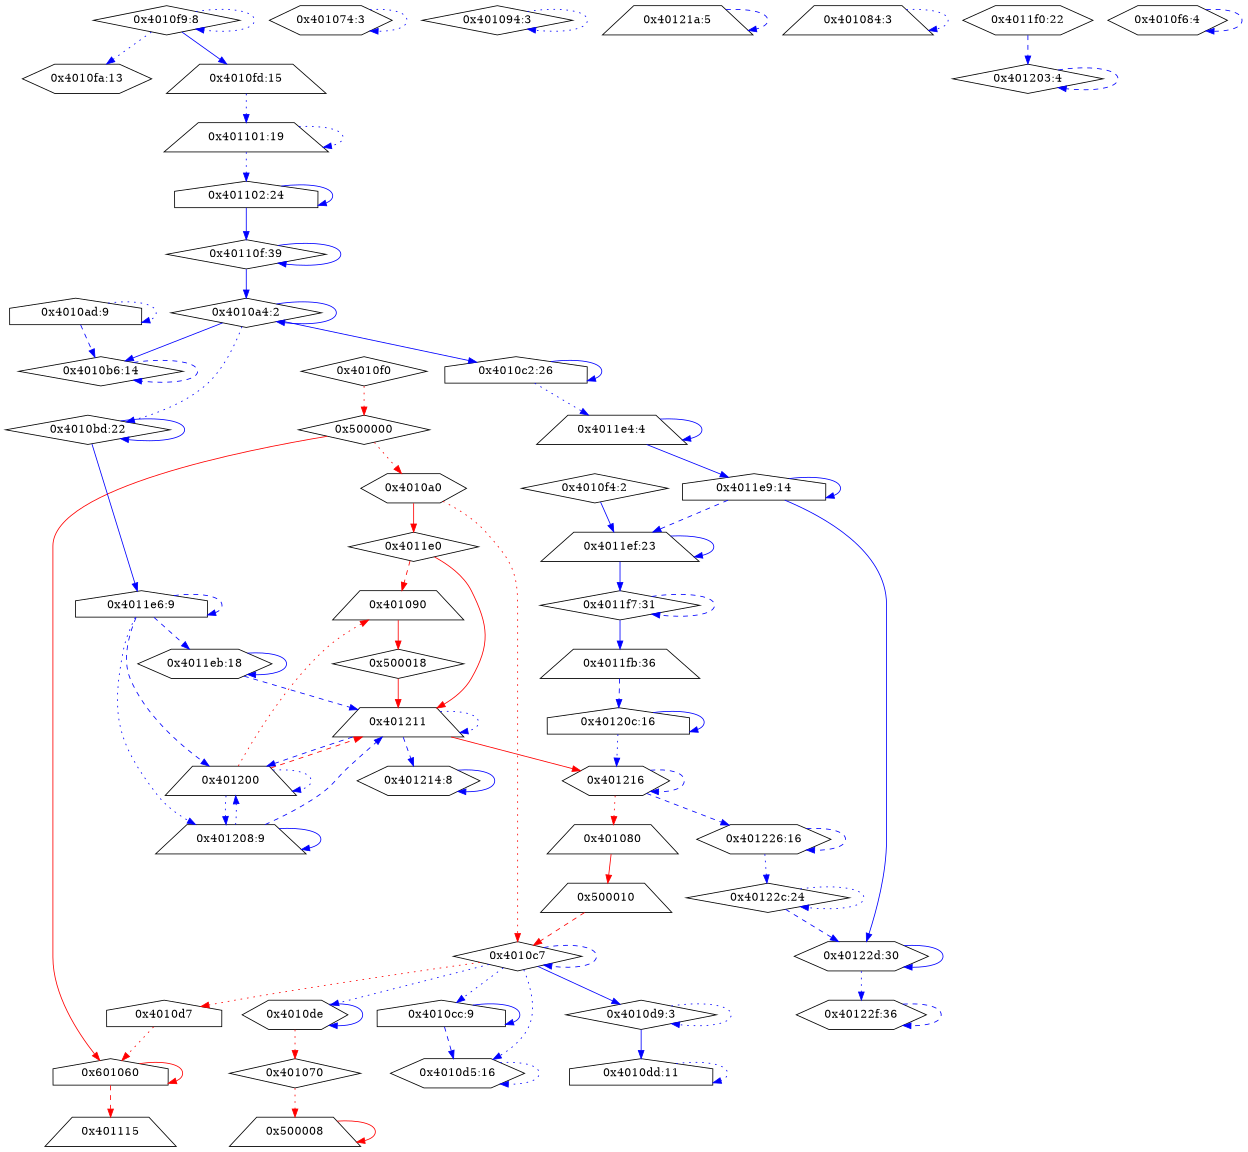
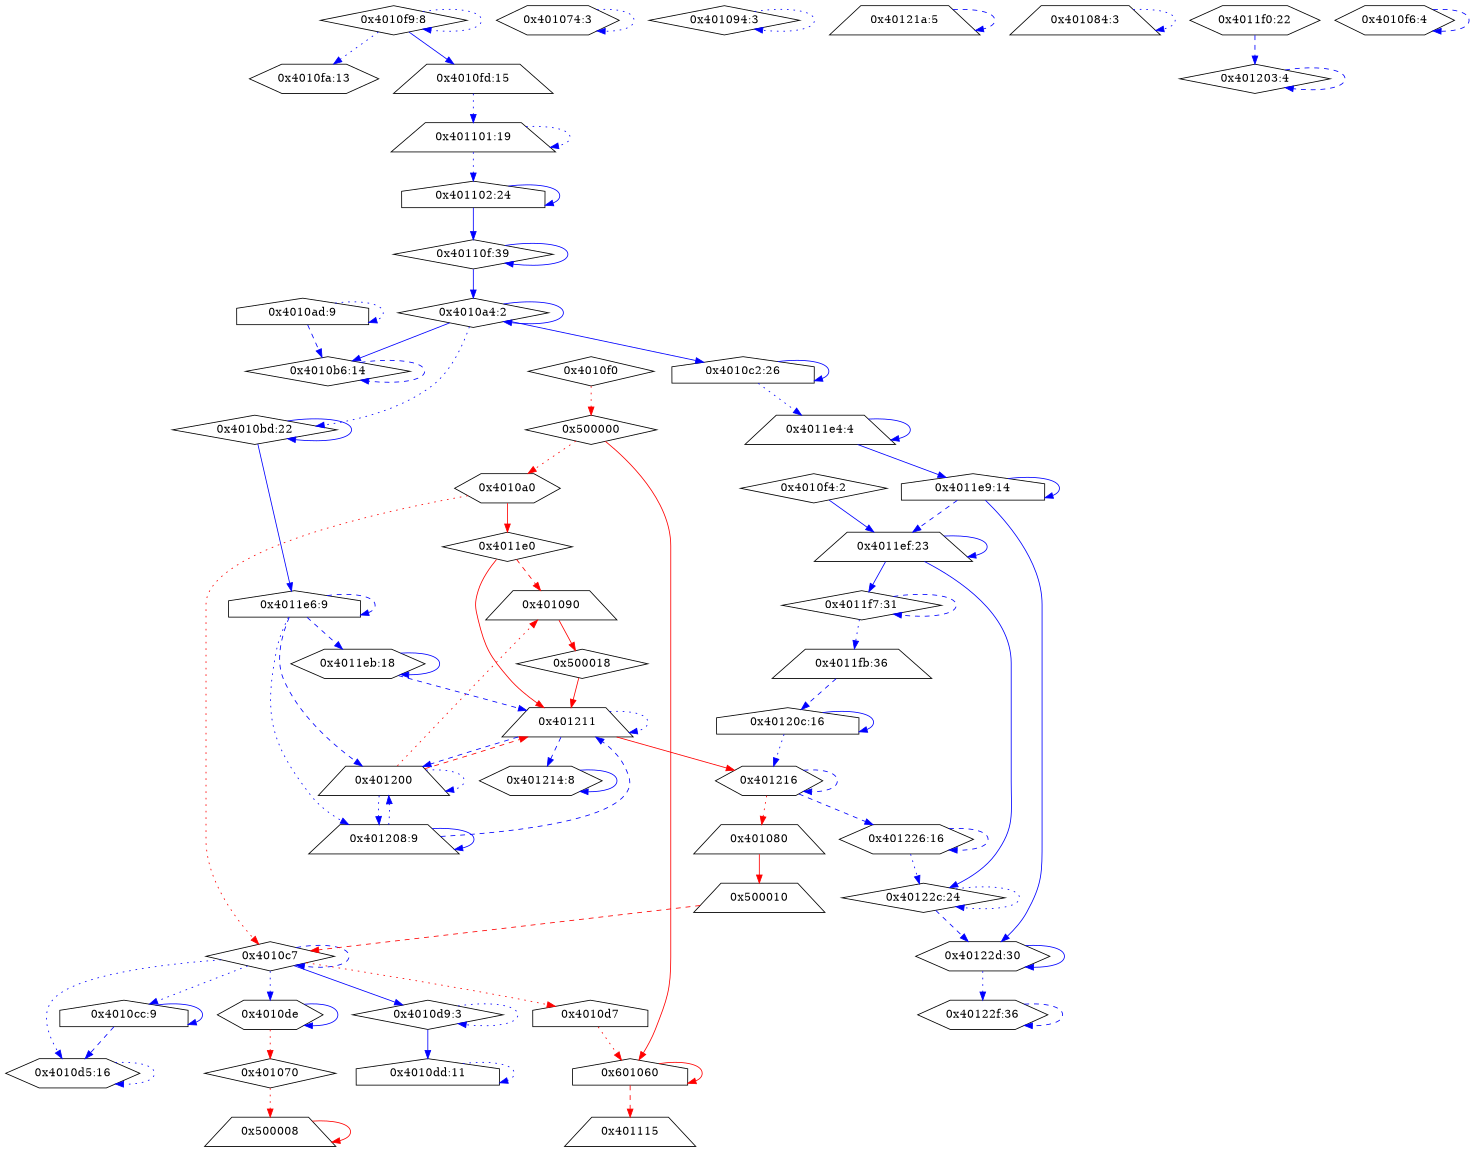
  digraph {
    node [shape=diamond]
    edge [color=blue style=solid type=data]
    n1 [label="0x4010f0"]
    n2 [label="0x500000"]
    n3 [label="0x4010a0" shape=hexagon]
    n4 [label="0x601060" shape=house]
    n5 [label="0x4011e0"]
    n6 [label="0x4010c7"]
    n7 [label="0x401115" shape=trapezium]
    n8 [label="0x401090" shape=trapezium]
    n9 [label="0x401211" shape=trapezium]
    n10 [label="0x4010d7" shape=house]
    n11 [label="0x4010de" shape=hexagon]
    n12 [label="0x4010d9:3"]
    n13 [label="0x4010cc:9" shape=house]
    n14 [label="0x4010d5:16" shape=hexagon]
    n15 [label="0x500018"]
    n16 [label="0x401200" shape=trapezium]
    n17 [label="0x401216" shape=hexagon]
    n18 [label="0x401214:8" shape=hexagon]
    n19 [label="0x401208:9" shape=trapezium]
    n20 [label="0x401080" shape=trapezium]
    n21 [label="0x401226:16" shape=hexagon]
    n22 [label="0x500010" shape=trapezium]
    n23 [label="0x40122c:24"]
    n24 [label="0x401070"]
    n25 [label="0x4010dd:11" shape=house]
    n26 [label="0x500008" shape=trapezium]
    n27 [label="0x401074:3" shape=hexagon]
    n28 [label="0x401094:3"]
    n29 [label="0x40122d:30" shape=hexagon]
    n30 [label="0x40121a:5" shape=trapezium]
    n31 [label="0x40122f:36" shape=hexagon]
    n32 [label="0x401084:3" shape=trapezium]
    n33 [label="0x401203:4"]
    n34 [label="0x40120c:16" shape=house]
    n35 [label="0x4010a4:2"]
    n36 [label="0x4010b6:14"]
    n37 [label="0x4010bd:22"]
    n38 [label="0x4010c2:26" shape=house]
    n39 [label="0x4011e6:9" shape=house]
    n40 [label="0x4011e4:4" shape=trapezium]
    n41 [label="0x4011eb:18" shape=hexagon]
    n42 [label="0x4011e9:14" shape=house]
    n43 [label="0x4010ad:9" shape=house]
    n44 [label="0x4011ef:23" shape=trapezium]
    n45 [label="0x4011f7:31"]
    n46 [label="0x4011fb:36" shape=trapezium]
    n47 [label="0x4011f0:22" shape=hexagon]
    n48 [label="0x4010f6:4" shape=hexagon]
    n49 [label="0x4010f9:8"]
    n50 [label="0x4010fa:13" shape=hexagon]
    n51 [label="0x4010fd:15" shape=trapezium]
    n52 [label="0x401101:19" shape=trapezium]
    n53 [label="0x401102:24" shape=house]
    n54 [label="0x40110f:39"]
    n55 [label="0x4010f4:2"]
    n1 -> n2 [color=red style=dotted type=control]
    n2 -> n3 [color=red style=dotted type=control]
    n2 -> n4 [color=red type=control]
    n3 -> n5 [color=red type=control]
    n3 -> n6 [color=red style=dotted type=control]
    n4 -> n4 [color=red type=control]
    n4 -> n7 [color=red style=dashed type=control]
    n5 -> n8 [color=red style=dashed type=control]
    n5 -> n9 [color=red type=control]
    n6 -> n6 [style=dashed]
    n6 -> n10 [color=red style=dotted type=control]
    n6 -> n11 [style=dotted]
    n6 -> n12
    n6 -> n13 [style=dotted]
    n6 -> n14 [style=dotted]
    n8 -> n15 [color=red type=control]
    n9 -> n9 [style=dotted]
    n9 -> n16 [style=dashed]
    n9 -> n17 [color=red type=control]
    n9 -> n18 [style=dashed]
    n10 -> n4 [color=red style=dotted type=control]
    n11 -> n11
    n11 -> n24 [color=red style=dotted type=control]
    n12 -> n12 [style=dotted]
    n12 -> n25
    n13 -> n13
    n13 -> n14 [style=dashed]
    n14 -> n14 [style=dotted]
    n15 -> n9 [color=red type=control]
    n16 -> n8 [color=red style=dotted type=control]
    n16 -> n9 [color=red style=dashed type=control]
    n16 -> n16 [style=dotted]
    n16 -> n19 [style=dotted]
    n17 -> n17 [style=dashed]
    n17 -> n20 [color=red style=dotted type=control]
    n17 -> n21 [style=dashed]
    n18 -> n18
    n19 -> n9 [style=dashed]
    n19 -> n16 [style=dotted]
    n19 -> n19
    n20 -> n22 [color=red type=control]
    n21 -> n21 [style=dashed]
    n21 -> n23 [style=dotted]
    n22 -> n6 [color=red style=dashed type=control]
    n23 -> n23 [style=dotted]
    n23 -> n29 [style=dashed]
    n24 -> n26 [color=red style=dotted type=control]
    n25 -> n25 [style=dotted]
    n26 -> n26 [color=red type=control]
    n27 -> n27 [style=dotted]
    n28 -> n28 [style=dotted]
    n29 -> n29
    n29 -> n31 [style=dotted]
    n30 -> n30 [style=dashed]
    n31 -> n31 [style=dashed]
    n32 -> n32 [style=dotted]
    n33 -> n33 [style=dashed]
    n34 -> n17 [style=dotted]
    n34 -> n34
    n35 -> n35
    n35 -> n36
    n35 -> n37 [style=dotted]
    n35 -> n38
    n36 -> n36 [style=dashed]
    n37 -> n37
    n37 -> n39
    n38 -> n38
    n38 -> n40 [style=dotted]
    n39 -> n16 [style=dashed]
    n39 -> n19 [style=dotted]
    n39 -> n39 [style=dashed]
    n39 -> n41 [style=dashed]
    n40 -> n40
    n40 -> n42
    n41 -> n9 [style=dashed]
    n41 -> n41
    n42 -> n29
    n42 -> n42
    n42 -> n44 [style=dashed]
    n43 -> n36 [style=dashed]
    n43 -> n43 [style=dotted]
+   n44 -> n23
    n44 -> n44
    n44 -> n45
    n45 -> n45 [style=dashed]
-   n45 -> n46
+   n45 -> n46 [style=dotted]
    n46 -> n34 [style=dashed]
    n47 -> n33 [style=dashed]
    n48 -> n48 [style=dashed]
    n49 -> n49 [style=dotted]
    n49 -> n50 [style=dotted]
    n49 -> n51
    n51 -> n52 [style=dotted]
    n52 -> n52 [style=dotted]
    n52 -> n53 [style=dotted]
    n53 -> n53
    n53 -> n54
    n54 -> n35
    n54 -> n54
    n55 -> n44
  }
